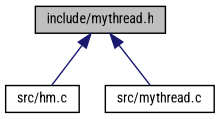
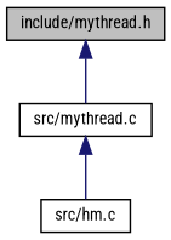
  digraph {
    fontname="Roboto Condensed"
    node [color=black fillcolor=white fontname="Roboto Condensed" fontsize=10 shape=record style=filled]
    edge [color=midnightblue dir=back fontname="Roboto Condensed" fontsize=10 labelfontname=Helvetica labelfontsize=10 style=solid]
    n1 [fillcolor=grey75 fontcolor=black height=0.2 label="include/mythread.h" width=0.4]
    n2 [height=0.2 label="src/hm.c" width=0.4]
    n3 [height=0.2 label="src/mythread.c" width=0.4]
-   n1 -> n2
+   n3 -> n2
    n1 -> n3
  }
